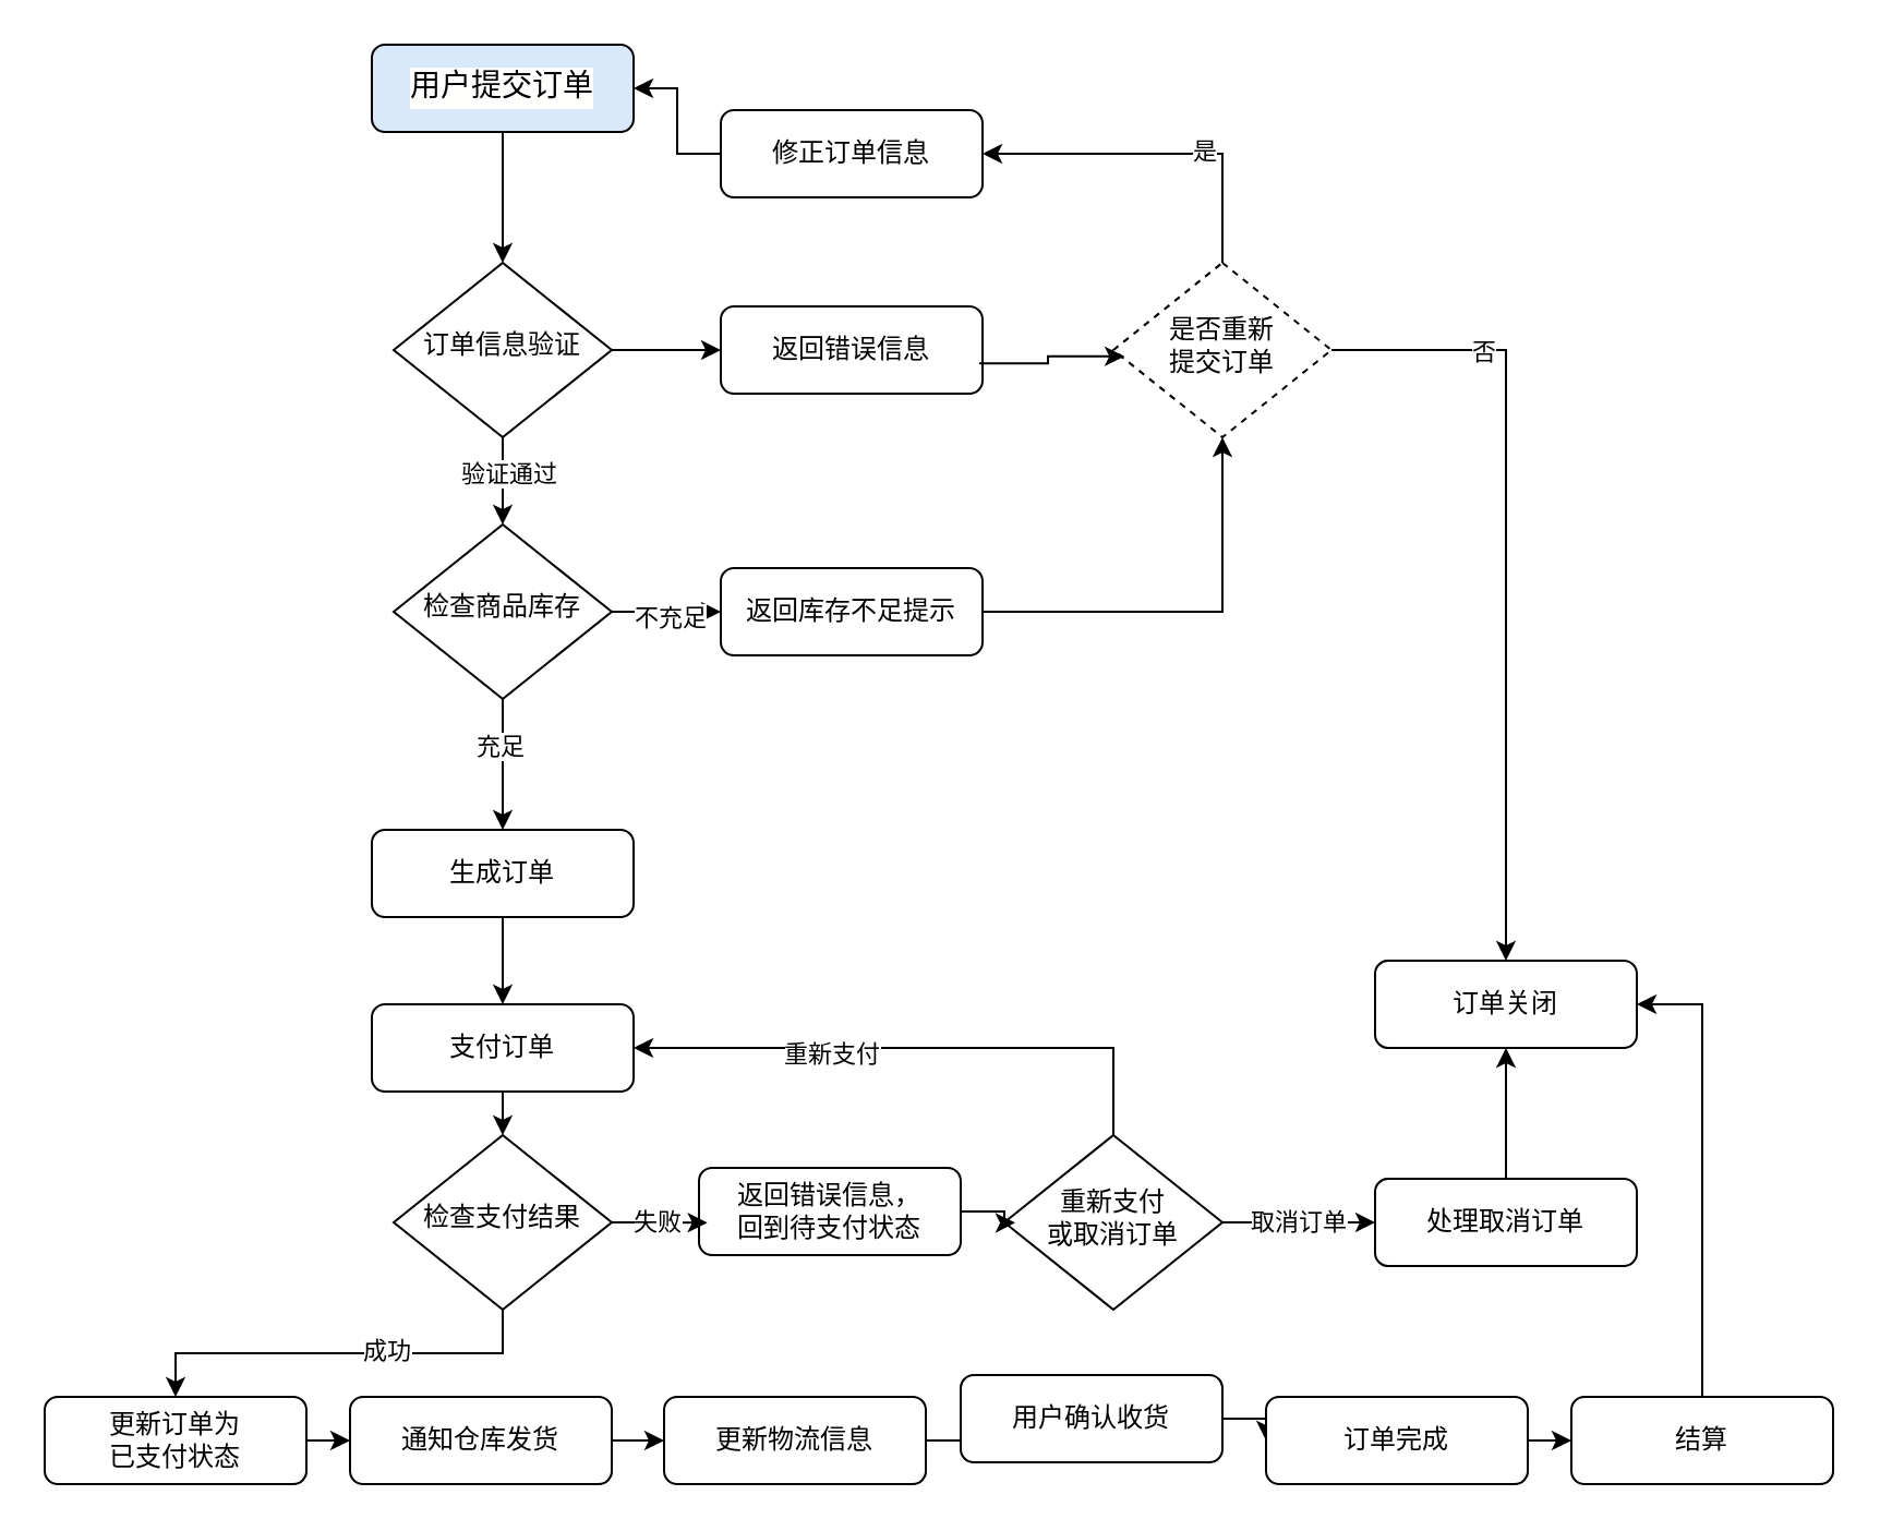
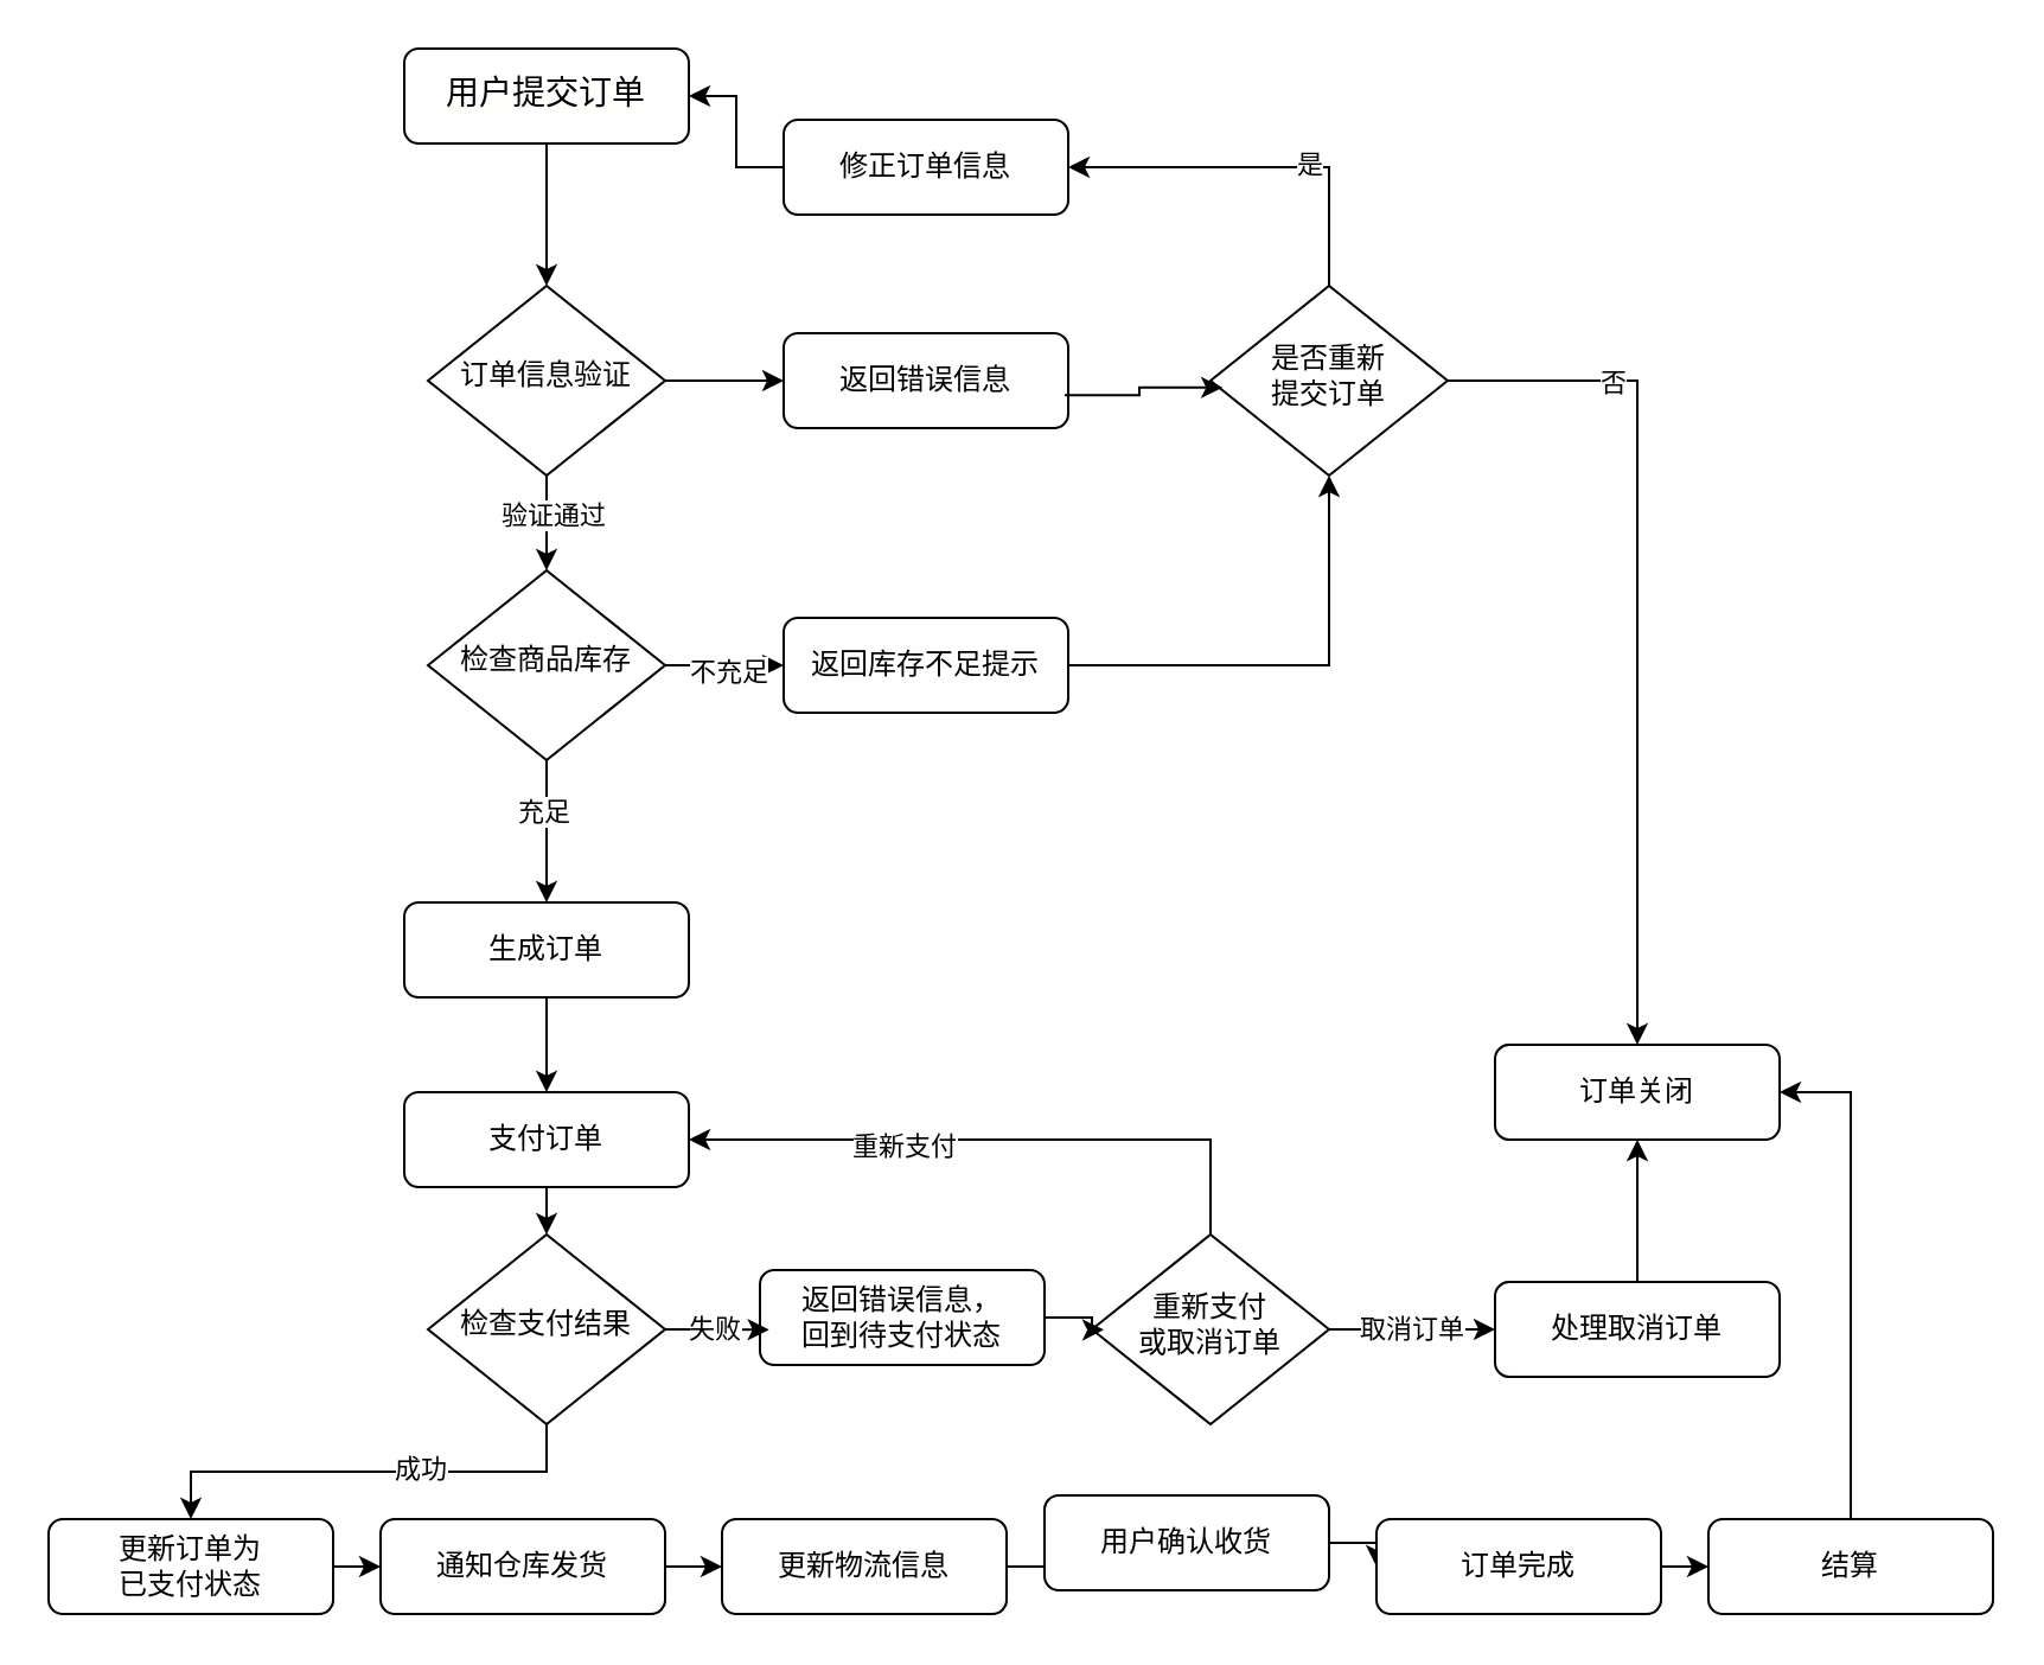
  <mxCell id="0" />
  <mxCell id="1" parent="0" />
  <mxCell id="2" style="edgeStyle=orthogonalEdgeStyle;rounded=0;orthogonalLoop=1;jettySize=auto;html=1;exitX=0.5;exitY=1;exitDx=0;exitDy=0;entryX=0.5;entryY=0;entryDx=0;entryDy=0;" edge="1" parent="1" source="3" target="7"><mxGeometry relative="1" as="geometry" /></mxCell>
- <mxCell id="3" value="&lt;div style=&quot;background-color: rgb(255, 255, 254); font-family: Consolas, &amp;quot;Courier New&amp;quot;, monospace; font-size: 14px; line-height: 19px; white-space: pre;&quot;&gt;用户提交订单&lt;/div&gt;" style="rounded=1;whiteSpace=wrap;html=1;fontSize=12;glass=0;strokeWidth=1;shadow=0;fillColor=#dae8fc;" parent="1" vertex="1"><mxGeometry x="170" y="20" width="120" height="40" as="geometry" /></mxCell>
+ <mxCell id="3" value="&lt;div style=&quot;background-color: rgb(255, 255, 254); font-family: Consolas, &amp;quot;Courier New&amp;quot;, monospace; font-size: 14px; line-height: 19px; white-space: pre;&quot;&gt;用户提交订单&lt;/div&gt;" style="rounded=1;whiteSpace=wrap;html=1;fontSize=12;glass=0;strokeWidth=1;shadow=0;" parent="1" vertex="1"><mxGeometry x="170" y="20" width="120" height="40" as="geometry" /></mxCell>
  <mxCell id="4" style="edgeStyle=orthogonalEdgeStyle;rounded=0;orthogonalLoop=1;jettySize=auto;html=1;exitX=1;exitY=0.5;exitDx=0;exitDy=0;entryX=0;entryY=0.5;entryDx=0;entryDy=0;" edge="1" parent="1" source="7" target="8"><mxGeometry relative="1" as="geometry" /></mxCell>
  <mxCell id="5" style="edgeStyle=orthogonalEdgeStyle;rounded=0;orthogonalLoop=1;jettySize=auto;html=1;exitX=0.5;exitY=1;exitDx=0;exitDy=0;entryX=0.5;entryY=0;entryDx=0;entryDy=0;" edge="1" parent="1" source="7" target="13"><mxGeometry relative="1" as="geometry" /></mxCell>
  <mxCell id="6" value="验证通过" style="edgeLabel;html=1;align=center;verticalAlign=middle;resizable=0;points=[];" vertex="1" connectable="0" parent="5"><mxGeometry x="-0.199" y="2" relative="1" as="geometry"><mxPoint as="offset" /></mxGeometry></mxCell>
  <mxCell id="7" value="订单信息验证" style="rhombus;whiteSpace=wrap;html=1;shadow=0;fontFamily=Helvetica;fontSize=12;align=center;strokeWidth=1;spacing=6;spacingTop=-4;" parent="1" vertex="1"><mxGeometry x="180" y="120" width="100" height="80" as="geometry" /></mxCell>
  <mxCell id="8" value="返回错误信息" style="rounded=1;whiteSpace=wrap;html=1;fontSize=12;glass=0;strokeWidth=1;shadow=0;" parent="1" vertex="1"><mxGeometry x="330" y="140" width="120" height="40" as="geometry" /></mxCell>
  <mxCell id="9" style="edgeStyle=orthogonalEdgeStyle;rounded=0;orthogonalLoop=1;jettySize=auto;html=1;exitX=0.5;exitY=1;exitDx=0;exitDy=0;entryX=0.5;entryY=0;entryDx=0;entryDy=0;" edge="1" parent="1" source="13" target="15"><mxGeometry relative="1" as="geometry" /></mxCell>
  <mxCell id="10" value="充足" style="edgeLabel;html=1;align=center;verticalAlign=middle;resizable=0;points=[];" vertex="1" connectable="0" parent="9"><mxGeometry x="-0.305" y="-1" relative="1" as="geometry"><mxPoint x="-1" as="offset" /></mxGeometry></mxCell>
  <mxCell id="11" style="edgeStyle=orthogonalEdgeStyle;rounded=0;orthogonalLoop=1;jettySize=auto;html=1;exitX=1;exitY=0.5;exitDx=0;exitDy=0;" edge="1" parent="1" source="13" target="17"><mxGeometry relative="1" as="geometry" /></mxCell>
  <mxCell id="12" value="不充足" style="edgeLabel;html=1;align=center;verticalAlign=middle;resizable=0;points=[];" vertex="1" connectable="0" parent="11"><mxGeometry x="0.037" y="-2" relative="1" as="geometry"><mxPoint as="offset" /></mxGeometry></mxCell>
  <mxCell id="13" value="检查商品库存" style="rhombus;whiteSpace=wrap;html=1;shadow=0;fontFamily=Helvetica;fontSize=12;align=center;strokeWidth=1;spacing=6;spacingTop=-4;" parent="1" vertex="1"><mxGeometry x="180" y="240" width="100" height="80" as="geometry" /></mxCell>
  <mxCell id="14" style="edgeStyle=orthogonalEdgeStyle;rounded=0;orthogonalLoop=1;jettySize=auto;html=1;exitX=0.5;exitY=1;exitDx=0;exitDy=0;entryX=0.5;entryY=0;entryDx=0;entryDy=0;" edge="1" parent="1" source="15" target="27"><mxGeometry relative="1" as="geometry"><mxPoint x="230.069" y="460" as="targetPoint" /></mxGeometry></mxCell>
  <mxCell id="15" value="生成订单" style="rounded=1;whiteSpace=wrap;html=1;fontSize=12;glass=0;strokeWidth=1;shadow=0;" parent="1" vertex="1"><mxGeometry x="170" y="380" width="120" height="40" as="geometry" /></mxCell>
  <mxCell id="16" style="edgeStyle=orthogonalEdgeStyle;rounded=0;orthogonalLoop=1;jettySize=auto;html=1;exitX=1;exitY=0.5;exitDx=0;exitDy=0;entryX=0.5;entryY=1;entryDx=0;entryDy=0;" edge="1" parent="1" source="17" target="24"><mxGeometry relative="1" as="geometry" /></mxCell>
  <mxCell id="17" value="返回库存不足提示" style="rounded=1;whiteSpace=wrap;html=1;fontSize=12;glass=0;strokeWidth=1;shadow=0;" parent="1" vertex="1"><mxGeometry x="330" y="260" width="120" height="40" as="geometry" /></mxCell>
  <mxCell id="18" style="edgeStyle=orthogonalEdgeStyle;rounded=0;orthogonalLoop=1;jettySize=auto;html=1;exitX=0;exitY=0.5;exitDx=0;exitDy=0;entryX=1;entryY=0.5;entryDx=0;entryDy=0;" edge="1" parent="1" source="19" target="3"><mxGeometry relative="1" as="geometry" /></mxCell>
  <mxCell id="19" value="修正订单信息" style="rounded=1;whiteSpace=wrap;html=1;fontSize=12;glass=0;strokeWidth=1;shadow=0;" vertex="1" parent="1"><mxGeometry x="330" y="50" width="120" height="40" as="geometry" /></mxCell>
  <mxCell id="20" style="edgeStyle=orthogonalEdgeStyle;rounded=0;orthogonalLoop=1;jettySize=auto;html=1;exitX=1;exitY=0.5;exitDx=0;exitDy=0;entryX=0.5;entryY=0;entryDx=0;entryDy=0;" edge="1" parent="1" source="24" target="43"><mxGeometry relative="1" as="geometry"><mxPoint x="690" y="270" as="targetPoint" /></mxGeometry></mxCell>
  <mxCell id="21" value="否" style="edgeLabel;html=1;align=center;verticalAlign=middle;resizable=0;points=[];" vertex="1" connectable="0" parent="20"><mxGeometry x="-0.616" relative="1" as="geometry"><mxPoint as="offset" /></mxGeometry></mxCell>
  <mxCell id="22" style="edgeStyle=orthogonalEdgeStyle;rounded=0;orthogonalLoop=1;jettySize=auto;html=1;exitX=0.5;exitY=0;exitDx=0;exitDy=0;entryX=1;entryY=0.5;entryDx=0;entryDy=0;" edge="1" parent="1" source="24" target="19"><mxGeometry relative="1" as="geometry" /></mxCell>
  <mxCell id="23" value="是" style="edgeLabel;html=1;align=center;verticalAlign=middle;resizable=0;points=[];" vertex="1" connectable="0" parent="22"><mxGeometry x="-0.268" y="-2" relative="1" as="geometry"><mxPoint as="offset" /></mxGeometry></mxCell>
- <mxCell id="24" value="是否重新&lt;div&gt;提交订单&lt;/div&gt;" style="rhombus;whiteSpace=wrap;html=1;shadow=0;fontFamily=Helvetica;fontSize=12;align=center;strokeWidth=1;spacing=6;spacingTop=-4;dashed=1;" vertex="1" parent="1"><mxGeometry x="510" y="120" width="100" height="80" as="geometry" /></mxCell>
+ <mxCell id="24" value="是否重新&lt;div&gt;提交订单&lt;/div&gt;" style="rhombus;whiteSpace=wrap;html=1;shadow=0;fontFamily=Helvetica;fontSize=12;align=center;strokeWidth=1;spacing=6;spacingTop=-4;" vertex="1" parent="1"><mxGeometry x="510" y="120" width="100" height="80" as="geometry" /></mxCell>
  <mxCell id="25" style="edgeStyle=orthogonalEdgeStyle;rounded=0;orthogonalLoop=1;jettySize=auto;html=1;exitX=0.987;exitY=0.653;exitDx=0;exitDy=0;entryX=0.051;entryY=0.536;entryDx=0;entryDy=0;entryPerimeter=0;exitPerimeter=0;" edge="1" parent="1" source="8" target="24"><mxGeometry relative="1" as="geometry" /></mxCell>
  <mxCell id="26" style="edgeStyle=orthogonalEdgeStyle;rounded=0;orthogonalLoop=1;jettySize=auto;html=1;exitX=0.5;exitY=1;exitDx=0;exitDy=0;entryX=0.5;entryY=0;entryDx=0;entryDy=0;" edge="1" parent="1" source="27" target="28"><mxGeometry relative="1" as="geometry" /></mxCell>
  <mxCell id="27" value="支付订单" style="rounded=1;whiteSpace=wrap;html=1;fontSize=12;glass=0;strokeWidth=1;shadow=0;" vertex="1" parent="1"><mxGeometry x="170" y="460" width="120" height="40" as="geometry" /></mxCell>
  <mxCell id="28" value="检查支付结果" style="rhombus;whiteSpace=wrap;html=1;shadow=0;fontFamily=Helvetica;fontSize=12;align=center;strokeWidth=1;spacing=6;spacingTop=-4;" vertex="1" parent="1"><mxGeometry x="180" y="520" width="100" height="80" as="geometry" /></mxCell>
  <mxCell id="29" value="返回错误信息&lt;span style=&quot;background-color: transparent; color: light-dark(rgb(0, 0, 0), rgb(255, 255, 255));&quot;&gt;，&lt;/span&gt;&lt;div&gt;&lt;span style=&quot;background-color: transparent; color: light-dark(rgb(0, 0, 0), rgb(255, 255, 255));&quot;&gt;回到待支付状态&lt;/span&gt;&lt;/div&gt;" style="rounded=1;whiteSpace=wrap;html=1;fontSize=12;glass=0;strokeWidth=1;shadow=0;" vertex="1" parent="1"><mxGeometry x="320" y="535" width="120" height="40" as="geometry" /></mxCell>
  <mxCell id="30" style="edgeStyle=orthogonalEdgeStyle;rounded=0;orthogonalLoop=1;jettySize=auto;html=1;exitX=1;exitY=0.5;exitDx=0;exitDy=0;entryX=0.032;entryY=0.629;entryDx=0;entryDy=0;entryPerimeter=0;" edge="1" parent="1" source="28" target="29"><mxGeometry relative="1" as="geometry" /></mxCell>
  <mxCell id="31" value="失败" style="edgeLabel;html=1;align=center;verticalAlign=middle;resizable=0;points=[];" vertex="1" connectable="0" parent="30"><mxGeometry x="-0.025" y="1" relative="1" as="geometry"><mxPoint as="offset" /></mxGeometry></mxCell>
  <mxCell id="32" style="edgeStyle=orthogonalEdgeStyle;rounded=0;orthogonalLoop=1;jettySize=auto;html=1;exitX=1;exitY=0.5;exitDx=0;exitDy=0;entryX=0;entryY=0.5;entryDx=0;entryDy=0;" edge="1" parent="1" source="33" target="45"><mxGeometry relative="1" as="geometry" /></mxCell>
  <mxCell id="33" value="更新订单为&lt;div&gt;已支付状态&lt;/div&gt;" style="rounded=1;whiteSpace=wrap;html=1;fontSize=12;glass=0;strokeWidth=1;shadow=0;" vertex="1" parent="1"><mxGeometry x="20" y="640" width="120" height="40" as="geometry" /></mxCell>
  <mxCell id="34" style="edgeStyle=orthogonalEdgeStyle;rounded=0;orthogonalLoop=1;jettySize=auto;html=1;exitX=0.5;exitY=1;exitDx=0;exitDy=0;entryX=0.5;entryY=0;entryDx=0;entryDy=0;" edge="1" parent="1" source="28" target="33"><mxGeometry relative="1" as="geometry" /></mxCell>
  <mxCell id="35" value="成功" style="edgeLabel;html=1;align=center;verticalAlign=middle;resizable=0;points=[];" vertex="1" connectable="0" parent="34"><mxGeometry x="-0.218" y="-2" relative="1" as="geometry"><mxPoint as="offset" /></mxGeometry></mxCell>
  <mxCell id="36" style="edgeStyle=orthogonalEdgeStyle;rounded=0;orthogonalLoop=1;jettySize=auto;html=1;exitX=0.5;exitY=0;exitDx=0;exitDy=0;entryX=0.5;entryY=1;entryDx=0;entryDy=0;" edge="1" parent="1" source="37" target="43"><mxGeometry relative="1" as="geometry" /></mxCell>
  <mxCell id="37" value="处理&lt;span style=&quot;background-color: transparent; color: light-dark(rgb(0, 0, 0), rgb(255, 255, 255));&quot;&gt;取消订单&lt;/span&gt;" style="rounded=1;whiteSpace=wrap;html=1;fontSize=12;glass=0;strokeWidth=1;shadow=0;" vertex="1" parent="1"><mxGeometry x="630" y="540" width="120" height="40" as="geometry" /></mxCell>
  <mxCell id="38" value="取消订单" style="edgeStyle=orthogonalEdgeStyle;rounded=0;orthogonalLoop=1;jettySize=auto;html=1;exitX=1;exitY=0.5;exitDx=0;exitDy=0;entryX=0;entryY=0.5;entryDx=0;entryDy=0;" edge="1" parent="1" source="41" target="37"><mxGeometry relative="1" as="geometry" /></mxCell>
  <mxCell id="39" style="edgeStyle=orthogonalEdgeStyle;rounded=0;orthogonalLoop=1;jettySize=auto;html=1;exitX=0.5;exitY=0;exitDx=0;exitDy=0;entryX=1;entryY=0.5;entryDx=0;entryDy=0;" edge="1" parent="1" source="41" target="27"><mxGeometry relative="1" as="geometry" /></mxCell>
  <mxCell id="40" value="重新支付" style="edgeLabel;html=1;align=center;verticalAlign=middle;resizable=0;points=[];" vertex="1" connectable="0" parent="39"><mxGeometry x="0.304" y="2" relative="1" as="geometry"><mxPoint as="offset" /></mxGeometry></mxCell>
  <mxCell id="41" value="重新支付&lt;div&gt;或取消订单&lt;/div&gt;" style="rhombus;whiteSpace=wrap;html=1;shadow=0;fontFamily=Helvetica;fontSize=12;align=center;strokeWidth=1;spacing=6;spacingTop=-4;" vertex="1" parent="1"><mxGeometry x="460" y="520" width="100" height="80" as="geometry" /></mxCell>
  <mxCell id="42" style="edgeStyle=orthogonalEdgeStyle;rounded=0;orthogonalLoop=1;jettySize=auto;html=1;exitX=1;exitY=0.5;exitDx=0;exitDy=0;entryX=0.05;entryY=0.502;entryDx=0;entryDy=0;entryPerimeter=0;" edge="1" parent="1" source="29" target="41"><mxGeometry relative="1" as="geometry"><Array as="points"><mxPoint x="460" y="555" /><mxPoint x="460" y="560" /></Array></mxGeometry></mxCell>
  <mxCell id="43" value="订单关闭" style="rounded=1;whiteSpace=wrap;html=1;fontSize=12;glass=0;strokeWidth=1;shadow=0;" vertex="1" parent="1"><mxGeometry x="630" y="440" width="120" height="40" as="geometry" /></mxCell>
  <mxCell id="44" style="edgeStyle=orthogonalEdgeStyle;rounded=0;orthogonalLoop=1;jettySize=auto;html=1;exitX=1;exitY=0.5;exitDx=0;exitDy=0;entryX=0;entryY=0.5;entryDx=0;entryDy=0;" edge="1" parent="1" source="45" target="47"><mxGeometry relative="1" as="geometry" /></mxCell>
  <mxCell id="45" value="通知仓库发货" style="rounded=1;whiteSpace=wrap;html=1;fontSize=12;glass=0;strokeWidth=1;shadow=0;" vertex="1" parent="1"><mxGeometry x="160" y="640" width="120" height="40" as="geometry" /></mxCell>
  <mxCell id="46" style="edgeStyle=orthogonalEdgeStyle;rounded=0;orthogonalLoop=1;jettySize=auto;html=1;exitX=1;exitY=0.5;exitDx=0;exitDy=0;" edge="1" parent="1" source="47" target="49"><mxGeometry relative="1" as="geometry" /></mxCell>
  <mxCell id="47" value="更新物流信息" style="rounded=1;whiteSpace=wrap;html=1;fontSize=12;glass=0;strokeWidth=1;shadow=0;" vertex="1" parent="1"><mxGeometry x="304" y="640" width="120" height="40" as="geometry" /></mxCell>
  <mxCell id="48" style="edgeStyle=orthogonalEdgeStyle;rounded=0;orthogonalLoop=1;jettySize=auto;html=1;exitX=1;exitY=0.5;exitDx=0;exitDy=0;" edge="1" parent="1" source="49" target="51"><mxGeometry relative="1" as="geometry" /></mxCell>
  <mxCell id="49" value="用户确认收货" style="rounded=1;whiteSpace=wrap;html=1;fontSize=12;glass=0;strokeWidth=1;shadow=0;" vertex="1" parent="1"><mxGeometry x="440" y="630" width="120" height="40" as="geometry" /></mxCell>
  <mxCell id="50" style="edgeStyle=orthogonalEdgeStyle;rounded=0;orthogonalLoop=1;jettySize=auto;html=1;exitX=1;exitY=0.5;exitDx=0;exitDy=0;entryX=0;entryY=0.5;entryDx=0;entryDy=0;" edge="1" parent="1" source="51" target="53"><mxGeometry relative="1" as="geometry" /></mxCell>
  <mxCell id="51" value="订单完成" style="rounded=1;whiteSpace=wrap;html=1;fontSize=12;glass=0;strokeWidth=1;shadow=0;" vertex="1" parent="1"><mxGeometry x="580" y="640" width="120" height="40" as="geometry" /></mxCell>
  <mxCell id="52" style="edgeStyle=orthogonalEdgeStyle;rounded=0;orthogonalLoop=1;jettySize=auto;html=1;exitX=0.5;exitY=0;exitDx=0;exitDy=0;entryX=1;entryY=0.5;entryDx=0;entryDy=0;" edge="1" parent="1" source="53" target="43"><mxGeometry relative="1" as="geometry" /></mxCell>
  <mxCell id="53" value="结算" style="rounded=1;whiteSpace=wrap;html=1;fontSize=12;glass=0;strokeWidth=1;shadow=0;" vertex="1" parent="1"><mxGeometry x="720" y="640" width="120" height="40" as="geometry" /></mxCell>
